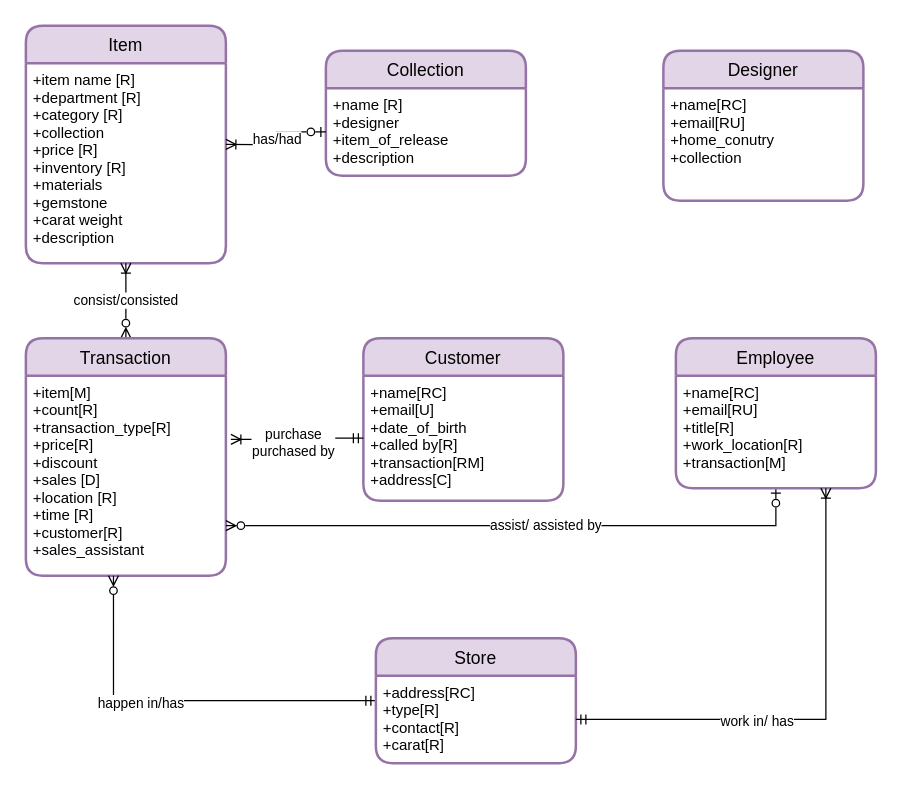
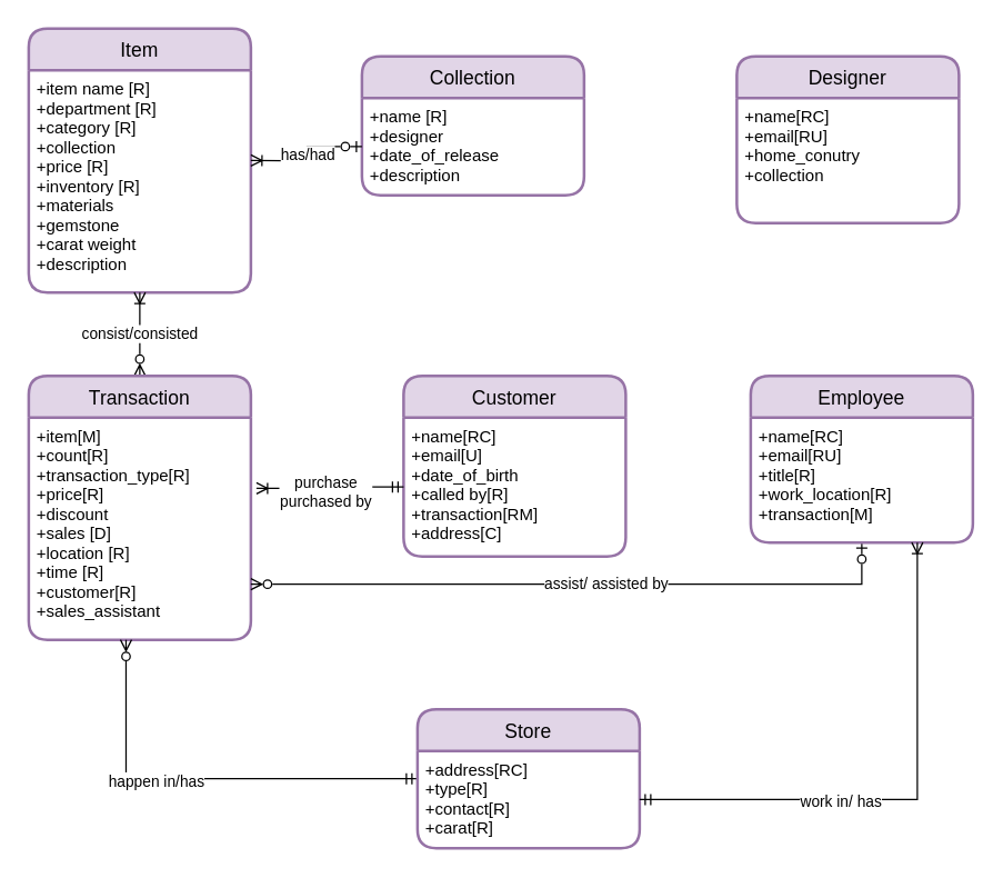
  <mxCell id="0" />
  <mxCell id="1" parent="0" />
  <mxCell id="2" value="Item" style="swimlane;childLayout=stackLayout;horizontal=1;startSize=30;horizontalStack=0;rounded=1;fontSize=14;fontStyle=0;strokeWidth=2;resizeParent=0;resizeLast=1;shadow=0;dashed=0;align=center;fillColor=#e1d5e7;strokeColor=#9673a6;" vertex="1" parent="1"><mxGeometry x="20" y="20" width="160" height="190" as="geometry" /></mxCell>
  <mxCell id="3" value="+item name [R]&#10;+department [R]&#10;+category [R]&#10;+collection&#10;+price [R]&#10;+inventory [R]&#10;+materials&#10;+gemstone&#10;+carat weight&#10;+description&#10;&#10;" style="align=left;strokeColor=none;fillColor=none;spacingLeft=4;fontSize=12;verticalAlign=top;resizable=0;rotatable=0;part=1;" vertex="1" parent="2"><mxGeometry y="30" width="160" height="160" as="geometry" /></mxCell>
  <mxCell id="4" value="Collection" style="swimlane;childLayout=stackLayout;horizontal=1;startSize=30;horizontalStack=0;rounded=1;fontSize=14;fontStyle=0;strokeWidth=2;resizeParent=0;resizeLast=1;shadow=0;dashed=0;align=center;fillColor=#e1d5e7;strokeColor=#9673a6;" vertex="1" parent="1"><mxGeometry x="260" y="40" width="160" height="100" as="geometry" /></mxCell>
- <mxCell id="5" value="+name [R]&#10;+designer&#10;+item_of_release&#10;+description" style="align=left;strokeColor=none;fillColor=none;spacingLeft=4;fontSize=12;verticalAlign=top;resizable=0;rotatable=0;part=1;" vertex="1" parent="4"><mxGeometry y="30" width="160" height="70" as="geometry" /></mxCell>
+ <mxCell id="5" value="+name [R]&#10;+designer&#10;+date_of_release&#10;+description" style="align=left;strokeColor=none;fillColor=none;spacingLeft=4;fontSize=12;verticalAlign=top;resizable=0;rotatable=0;part=1;" vertex="1" parent="4"><mxGeometry y="30" width="160" height="70" as="geometry" /></mxCell>
  <mxCell id="6" value="Designer" style="swimlane;childLayout=stackLayout;horizontal=1;startSize=30;horizontalStack=0;rounded=1;fontSize=14;fontStyle=0;strokeWidth=2;resizeParent=0;resizeLast=1;shadow=0;dashed=0;align=center;fillColor=#e1d5e7;strokeColor=#9673a6;" vertex="1" parent="1"><mxGeometry x="530" y="40" width="160" height="120" as="geometry" /></mxCell>
  <mxCell id="7" value="+name[RC]&#10;+email[RU]&#10;+home_conutry&#10;+collection &#10;" style="align=left;strokeColor=none;fillColor=none;spacingLeft=4;fontSize=12;verticalAlign=top;resizable=0;rotatable=0;part=1;" vertex="1" parent="6"><mxGeometry y="30" width="160" height="90" as="geometry" /></mxCell>
  <mxCell id="8" value="consist/consisted" style="edgeStyle=orthogonalEdgeStyle;rounded=0;orthogonalLoop=1;jettySize=auto;html=1;exitX=0.5;exitY=0;exitDx=0;exitDy=0;entryX=0.5;entryY=1;entryDx=0;entryDy=0;startArrow=ERzeroToMany;startFill=0;endArrow=ERoneToMany;endFill=0;" edge="1" parent="1" source="9" target="3"><mxGeometry relative="1" as="geometry" /></mxCell>
  <mxCell id="9" value="Transaction" style="swimlane;childLayout=stackLayout;horizontal=1;startSize=30;horizontalStack=0;rounded=1;fontSize=14;fontStyle=0;strokeWidth=2;resizeParent=0;resizeLast=1;shadow=0;dashed=0;align=center;fillColor=#e1d5e7;strokeColor=#9673a6;" vertex="1" parent="1"><mxGeometry x="20" y="270" width="160" height="190" as="geometry" /></mxCell>
  <mxCell id="10" value="+item[M]&#10;+count[R]&#10;+transaction_type[R]&#10;+price[R]&#10;+discount&#10;+sales [D]&#10;+location [R]&#10;+time [R]&#10;+customer[R]&#10;+sales_assistant" style="align=left;strokeColor=none;fillColor=none;spacingLeft=4;fontSize=12;verticalAlign=top;resizable=0;rotatable=0;part=1;" vertex="1" parent="9"><mxGeometry y="30" width="160" height="160" as="geometry" /></mxCell>
  <mxCell id="11" style="edgeStyle=orthogonalEdgeStyle;rounded=0;orthogonalLoop=1;jettySize=auto;html=1;entryX=0.438;entryY=1;entryDx=0;entryDy=0;entryPerimeter=0;startArrow=ERmandOne;startFill=0;endArrow=ERzeroToMany;endFill=0;" edge="1" parent="1" source="13" target="10"><mxGeometry relative="1" as="geometry" /></mxCell>
  <mxCell id="12" value="happen in/has" style="edgeLabel;html=1;align=center;verticalAlign=middle;resizable=0;points=[];" connectable="0" vertex="1" parent="11"><mxGeometry x="0.22" y="1" relative="1" as="geometry"><mxPoint as="offset" /></mxGeometry></mxCell>
  <mxCell id="13" value="Store" style="swimlane;childLayout=stackLayout;horizontal=1;startSize=30;horizontalStack=0;rounded=1;fontSize=14;fontStyle=0;strokeWidth=2;resizeParent=0;resizeLast=1;shadow=0;dashed=0;align=center;fillColor=#e1d5e7;strokeColor=#9673a6;" vertex="1" parent="1"><mxGeometry x="300" y="510" width="160" height="100" as="geometry" /></mxCell>
  <mxCell id="14" value="+address[RC]&#10;+type[R]&#10;+contact[R]&#10;+carat[R]&#10;&#10;" style="align=left;strokeColor=none;fillColor=none;spacingLeft=4;fontSize=12;verticalAlign=top;resizable=0;rotatable=0;part=1;" vertex="1" parent="13"><mxGeometry y="30" width="160" height="70" as="geometry" /></mxCell>
  <mxCell id="15" value="Customer" style="swimlane;childLayout=stackLayout;horizontal=1;startSize=30;horizontalStack=0;rounded=1;fontSize=14;fontStyle=0;strokeWidth=2;resizeParent=0;resizeLast=1;shadow=0;dashed=0;align=center;fillColor=#e1d5e7;strokeColor=#9673a6;" vertex="1" parent="1"><mxGeometry x="290" y="270" width="160" height="130" as="geometry" /></mxCell>
  <mxCell id="16" value="+name[RC]&#10;+email[U]&#10;+date_of_birth&#10;+called by[R]&#10;+transaction[RM]&#10;+address[C]" style="align=left;strokeColor=none;fillColor=none;spacingLeft=4;fontSize=12;verticalAlign=top;resizable=0;rotatable=0;part=1;" vertex="1" parent="15"><mxGeometry y="30" width="160" height="100" as="geometry" /></mxCell>
  <mxCell id="17" style="edgeStyle=orthogonalEdgeStyle;rounded=0;orthogonalLoop=1;jettySize=auto;html=1;entryX=1;entryY=0.75;entryDx=0;entryDy=0;startArrow=ERzeroToOne;startFill=0;endArrow=ERzeroToMany;endFill=0;" edge="1" parent="1" source="19" target="10"><mxGeometry relative="1" as="geometry"><Array as="points"><mxPoint x="620" y="420" /></Array></mxGeometry></mxCell>
  <mxCell id="18" value="assist/ assisted by" style="edgeLabel;html=1;align=center;verticalAlign=middle;resizable=0;points=[];" connectable="0" vertex="1" parent="17"><mxGeometry x="-0.085" y="-1" relative="1" as="geometry"><mxPoint as="offset" /></mxGeometry></mxCell>
  <mxCell id="19" value="Employee" style="swimlane;childLayout=stackLayout;horizontal=1;startSize=30;horizontalStack=0;rounded=1;fontSize=14;fontStyle=0;strokeWidth=2;resizeParent=0;resizeLast=1;shadow=0;dashed=0;align=center;fillColor=#e1d5e7;strokeColor=#9673a6;" vertex="1" parent="1"><mxGeometry x="540" y="270" width="160" height="120" as="geometry" /></mxCell>
  <mxCell id="20" value="+name[RC]&#10;+email[RU]&#10;+title[R]&#10;+work_location[R]&#10;+transaction[M]" style="align=left;strokeColor=none;fillColor=none;spacingLeft=4;fontSize=12;verticalAlign=top;resizable=0;rotatable=0;part=1;" vertex="1" parent="19"><mxGeometry y="30" width="160" height="90" as="geometry" /></mxCell>
  <mxCell id="21" style="edgeStyle=orthogonalEdgeStyle;rounded=0;orthogonalLoop=1;jettySize=auto;html=1;startArrow=ERzeroToOne;startFill=0;endArrow=ERoneToMany;endFill=0;" edge="1" parent="1" source="5"><mxGeometry relative="1" as="geometry"><mxPoint x="180" y="115" as="targetPoint" /></mxGeometry></mxCell>
  <mxCell id="22" value="has/had" style="edgeLabel;html=1;align=center;verticalAlign=middle;resizable=0;points=[];" connectable="0" vertex="1" parent="21"><mxGeometry relative="1" as="geometry"><mxPoint as="offset" /></mxGeometry></mxCell>
  <mxCell id="23" style="edgeStyle=orthogonalEdgeStyle;rounded=0;orthogonalLoop=1;jettySize=auto;html=1;entryX=1.025;entryY=0.319;entryDx=0;entryDy=0;entryPerimeter=0;startArrow=ERmandOne;startFill=0;endArrow=ERoneToMany;endFill=0;" edge="1" parent="1" source="16" target="10"><mxGeometry relative="1" as="geometry"><Array as="points"><mxPoint x="220" y="350" /></Array></mxGeometry></mxCell>
  <mxCell id="24" value="purchase&lt;br&gt;purchased by" style="edgeLabel;html=1;align=center;verticalAlign=middle;resizable=0;points=[];" connectable="0" vertex="1" parent="23"><mxGeometry x="0.065" y="3" relative="1" as="geometry"><mxPoint as="offset" /></mxGeometry></mxCell>
  <mxCell id="25" style="edgeStyle=orthogonalEdgeStyle;rounded=0;orthogonalLoop=1;jettySize=auto;html=1;entryX=0.75;entryY=1;entryDx=0;entryDy=0;startArrow=ERmandOne;startFill=0;endArrow=ERoneToMany;endFill=0;" edge="1" parent="1" source="14" target="20"><mxGeometry relative="1" as="geometry" /></mxCell>
  <mxCell id="26" value="work in/ has" style="edgeLabel;html=1;align=center;verticalAlign=middle;resizable=0;points=[];" connectable="0" vertex="1" parent="25"><mxGeometry x="-0.253" y="-1" relative="1" as="geometry"><mxPoint as="offset" /></mxGeometry></mxCell>
